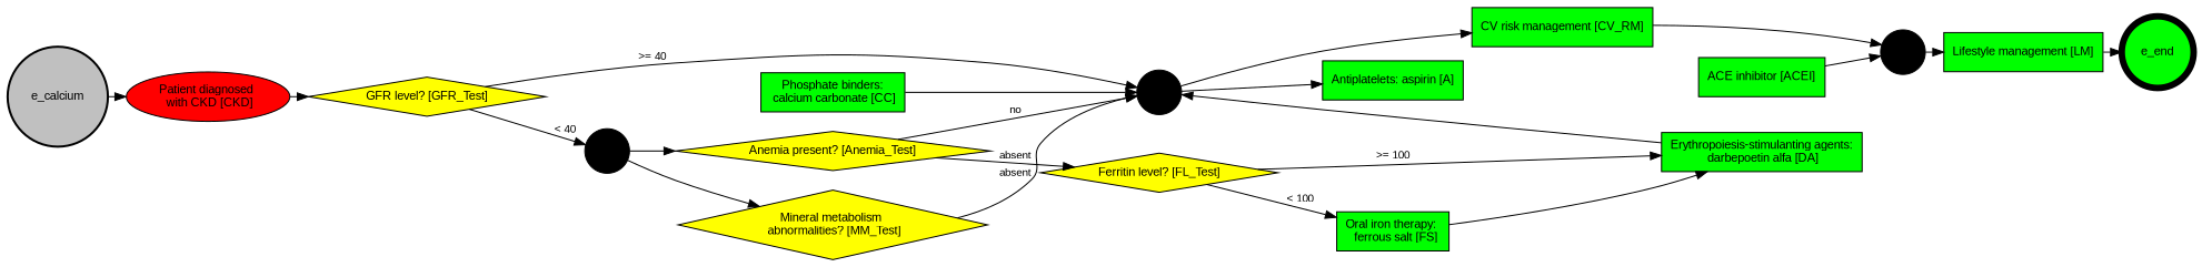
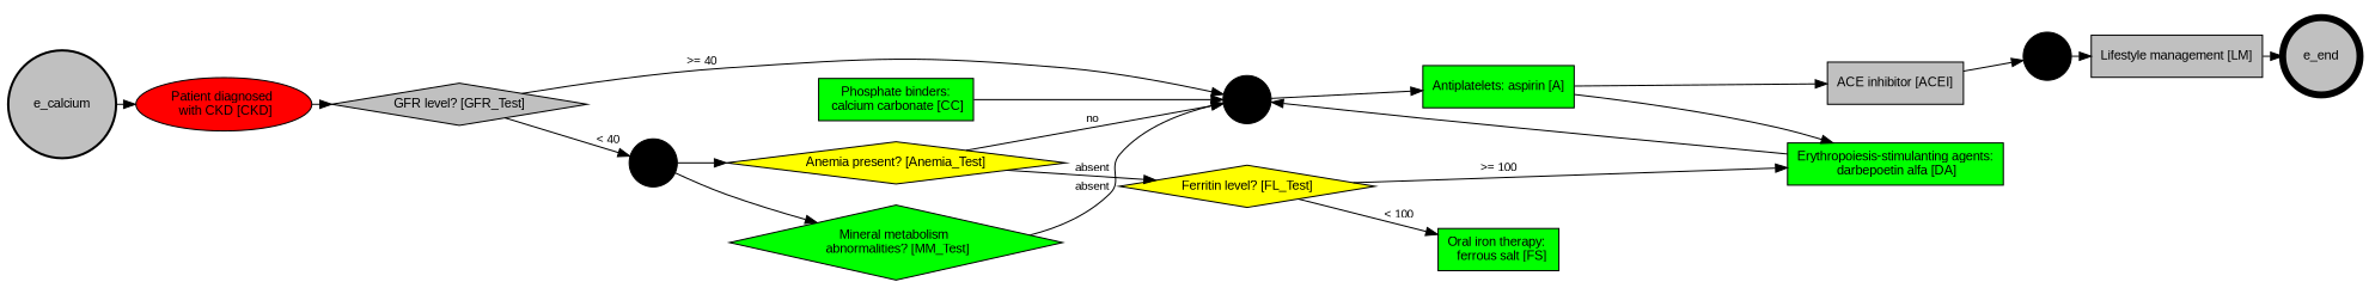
  digraph {
    fontname="Liberation Sans"
    rankdir=LR
    ranksep=0.1
    node [fillcolor=green fontname="Liberation Sans" fontsize=11 shape=box style=filled]
    edge [fontname="Liberation Sans" fontsize=10]
    n1 [fillcolor=red label="Patient diagnosed \n with CKD [CKD]" shape=oval]
-   n2 [fillcolor=yellow label="GFR level? [GFR_Test]" shape=diamond]
+   n2 [fillcolor=gray label="GFR level? [GFR_Test]" shape=diamond]
    p2 [fillcolor=black shape=circle width=0.2]
    p1 [fillcolor=black shape=circle width=0.2]
    n5 [label="Phosphate binders:\n calcium carbonate [CC]"]
-   n6 [label="CV risk management [CV_RM]"]
    n7 [label="Antiplatelets: aspirin [A]"]
    p3 [fillcolor=black shape=circle width=0.2]
-   n9 [label="Lifestyle management [LM]"]
+   n9 [fillcolor=gray label="Lifestyle management [LM]"]
    n10 [label="Erythropoiesis-stimulanting agents:\n darbepoetin alfa [DA]"]
    n11 [label="Oral iron therapy: \n  ferrous salt [FS]"]
-   n12 [label="ACE inhibitor [ACEI]"]
-   e_end [penwidth=6 shape=circle width=0.3]
+   n12 [fillcolor=gray label="ACE inhibitor [ACEI]"]
+   e_end [fillcolor=gray penwidth=6 shape=circle width=0.3]
    n14 [fillcolor=yellow label="Anemia present? [Anemia_Test]" shape=diamond]
-   n15 [fillcolor=yellow label="Mineral metabolism \n abnormalities? [MM_Test]" shape=diamond]
+   n15 [label="Mineral metabolism \n abnormalities? [MM_Test]" shape=diamond]
    n16 [fillcolor=yellow label="Ferritin level? [FL_Test]" shape=diamond]
    n17 [fillcolor=gray label=e_calcium penwidth=2 shape=circle width=0.3]
    n1 -> n2
    n2 -> p2 [label=">= 40"]
    n2 -> p1 [label="< 40"]
-   p2 -> n6
    p2 -> n7
    p1 -> n14
    p1 -> n15
    n5 -> p2
-   n6 -> p3
+   n7 -> n12
    p3 -> n9
    n9 -> e_end
    n10 -> p2
-   n11 -> n10
+   n7 -> n10
    n12 -> p3
    n14 -> p2 [label=no]
    n14 -> n16 [label=absent]
    n15 -> p2 [label=absent]
    n16 -> n10 [label=">= 100"]
    n16 -> n11 [label="< 100"]
    n17 -> n1
  }
